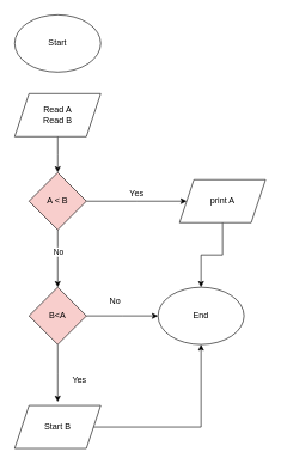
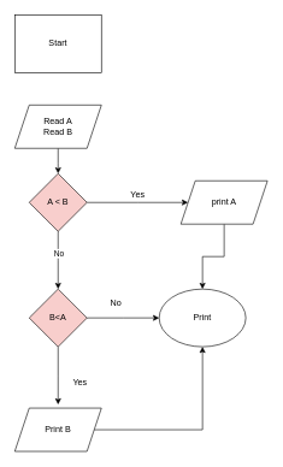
  <mxCell id="0" />
  <mxCell id="1" parent="0" />
- <mxCell id="2" value="Start" style="ellipse;whiteSpace=wrap;html=1;" vertex="1" parent="1"><mxGeometry x="20" y="20" width="120" height="80" as="geometry" /></mxCell>
+ <mxCell id="2" value="Start" style="whiteSpace=wrap;html=1;rounded=0;" vertex="1" parent="1"><mxGeometry x="20" y="20" width="120" height="80" as="geometry" /></mxCell>
  <mxCell id="3" style="edgeStyle=orthogonalEdgeStyle;rounded=0;orthogonalLoop=1;jettySize=auto;html=1;" edge="1" parent="1" source="4"><mxGeometry relative="1" as="geometry"><mxPoint x="80" y="240" as="targetPoint" /></mxGeometry></mxCell>
- <mxCell id="4" value="Read A&lt;br&gt;Read B" style="shape=parallelogram;perimeter=parallelogramPerimeter;whiteSpace=wrap;html=1;fixedSize=1;" vertex="1" parent="1"><mxGeometry x="20" y="130" width="120" height="60" as="geometry" /></mxCell>
+ <mxCell id="4" value="Read A&lt;br&gt;Read B" style="shape=parallelogram;perimeter=parallelogramPerimeter;whiteSpace=wrap;html=1;fixedSize=1;" vertex="1" parent="1"><mxGeometry x="20" y="145" width="120" height="60" as="geometry" /></mxCell>
  <mxCell id="5" style="edgeStyle=orthogonalEdgeStyle;rounded=0;orthogonalLoop=1;jettySize=auto;html=1;" edge="1" parent="1" source="8"><mxGeometry relative="1" as="geometry"><mxPoint x="260" y="280" as="targetPoint" /></mxGeometry></mxCell>
  <mxCell id="6" style="edgeStyle=orthogonalEdgeStyle;rounded=0;orthogonalLoop=1;jettySize=auto;html=1;" edge="1" parent="1" source="8"><mxGeometry relative="1" as="geometry"><mxPoint x="80" y="400" as="targetPoint" /></mxGeometry></mxCell>
  <mxCell id="7" value="No" style="edgeLabel;html=1;align=center;verticalAlign=middle;resizable=0;points=[];" vertex="1" connectable="0" parent="6"><mxGeometry y="10" relative="1" as="geometry"><mxPoint as="offset" /></mxGeometry></mxCell>
  <mxCell id="8" value="A &amp;lt; B" style="rhombus;whiteSpace=wrap;html=1;fillColor=#f8cecc;" vertex="1" parent="1"><mxGeometry x="40" y="240" width="80" height="80" as="geometry" /></mxCell>
  <mxCell id="9" value="Yes" style="text;html=1;align=center;verticalAlign=middle;resizable=0;points=[];autosize=1;strokeColor=none;fillColor=none;" vertex="1" parent="1"><mxGeometry x="170" y="260" width="40" height="20" as="geometry" /></mxCell>
  <mxCell id="10" style="edgeStyle=orthogonalEdgeStyle;rounded=0;orthogonalLoop=1;jettySize=auto;html=1;" edge="1" parent="1" source="11" target="19"><mxGeometry relative="1" as="geometry"><mxPoint x="310" y="430" as="targetPoint" /></mxGeometry></mxCell>
  <mxCell id="11" value="print A" style="shape=parallelogram;perimeter=parallelogramPerimeter;whiteSpace=wrap;html=1;fixedSize=1;" vertex="1" parent="1"><mxGeometry x="250" y="250" width="120" height="60" as="geometry" /></mxCell>
  <mxCell id="12" style="edgeStyle=orthogonalEdgeStyle;rounded=0;orthogonalLoop=1;jettySize=auto;html=1;" edge="1" parent="1" source="14"><mxGeometry relative="1" as="geometry"><mxPoint x="220" y="440" as="targetPoint" /></mxGeometry></mxCell>
  <mxCell id="13" style="edgeStyle=orthogonalEdgeStyle;rounded=0;orthogonalLoop=1;jettySize=auto;html=1;" edge="1" parent="1" source="14"><mxGeometry relative="1" as="geometry"><mxPoint x="80" y="560" as="targetPoint" /></mxGeometry></mxCell>
  <mxCell id="14" value="B&amp;lt;A" style="rhombus;whiteSpace=wrap;html=1;fillColor=#f8cecc;" vertex="1" parent="1"><mxGeometry x="40" y="400" width="80" height="80" as="geometry" /></mxCell>
  <mxCell id="15" value="No" style="text;html=1;align=center;verticalAlign=middle;resizable=0;points=[];autosize=1;strokeColor=none;fillColor=none;" vertex="1" parent="1"><mxGeometry x="145" y="410" width="30" height="20" as="geometry" /></mxCell>
  <mxCell id="16" value="Yes" style="text;html=1;align=center;verticalAlign=middle;resizable=0;points=[];autosize=1;strokeColor=none;fillColor=none;" vertex="1" parent="1"><mxGeometry x="90" y="520" width="40" height="20" as="geometry" /></mxCell>
  <mxCell id="17" style="edgeStyle=orthogonalEdgeStyle;rounded=0;orthogonalLoop=1;jettySize=auto;html=1;entryX=0.5;entryY=1;entryDx=0;entryDy=0;" edge="1" parent="1" source="18" target="19"><mxGeometry relative="1" as="geometry"><mxPoint x="380" y="595" as="targetPoint" /></mxGeometry></mxCell>
- <mxCell id="18" value="Start B" style="shape=parallelogram;perimeter=parallelogramPerimeter;whiteSpace=wrap;html=1;fixedSize=1;" vertex="1" parent="1"><mxGeometry x="20" y="565" width="120" height="60" as="geometry" /></mxCell>
- <mxCell id="19" value="End" style="ellipse;whiteSpace=wrap;html=1;" vertex="1" parent="1"><mxGeometry x="220" y="400" width="120" height="80" as="geometry" /></mxCell>
+ <mxCell id="18" value="Print B" style="shape=parallelogram;perimeter=parallelogramPerimeter;whiteSpace=wrap;html=1;fixedSize=1;" vertex="1" parent="1"><mxGeometry x="20" y="565" width="120" height="60" as="geometry" /></mxCell>
+ <mxCell id="19" value="Print" style="ellipse;whiteSpace=wrap;html=1;" vertex="1" parent="1"><mxGeometry x="220" y="400" width="120" height="80" as="geometry" /></mxCell>
